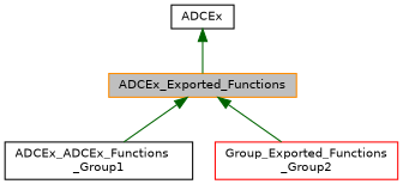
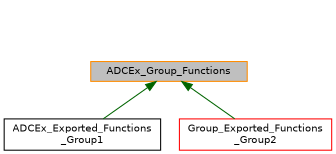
  digraph {
    rankdir=TB
    node [color=black fillcolor=white fontname=Helvetica fontsize=10 shape=box style=filled]
    edge [color=darkgreen dir=back fontname=Helvetica fontsize=10 labelfontname=Helvetica labelfontsize=10 shape=plaintext style=solid]
-   n1 [height=0.2 label=ADCEx width=0.4]
-   n2 [color=darkorange fillcolor=grey75 fontcolor=black height=0.2 label=ADCEx_Exported_Functions width=0.4]
-   n3 [height=0.2 label="ADCEx_ADCEx_Functions\l_Group1" width=0.4]
+   n2 [color=darkorange fillcolor=grey75 fontcolor=black height=0.2 label=ADCEx_Group_Functions width=0.4]
+   n3 [height=0.2 label="ADCEx_Exported_Functions\l_Group1" width=0.4]
    n4 [color=red height=0.2 label="Group_Exported_Functions\l_Group2" width=0.4]
-   n1 -> n2
    n2 -> n3
    n2 -> n4
  }
